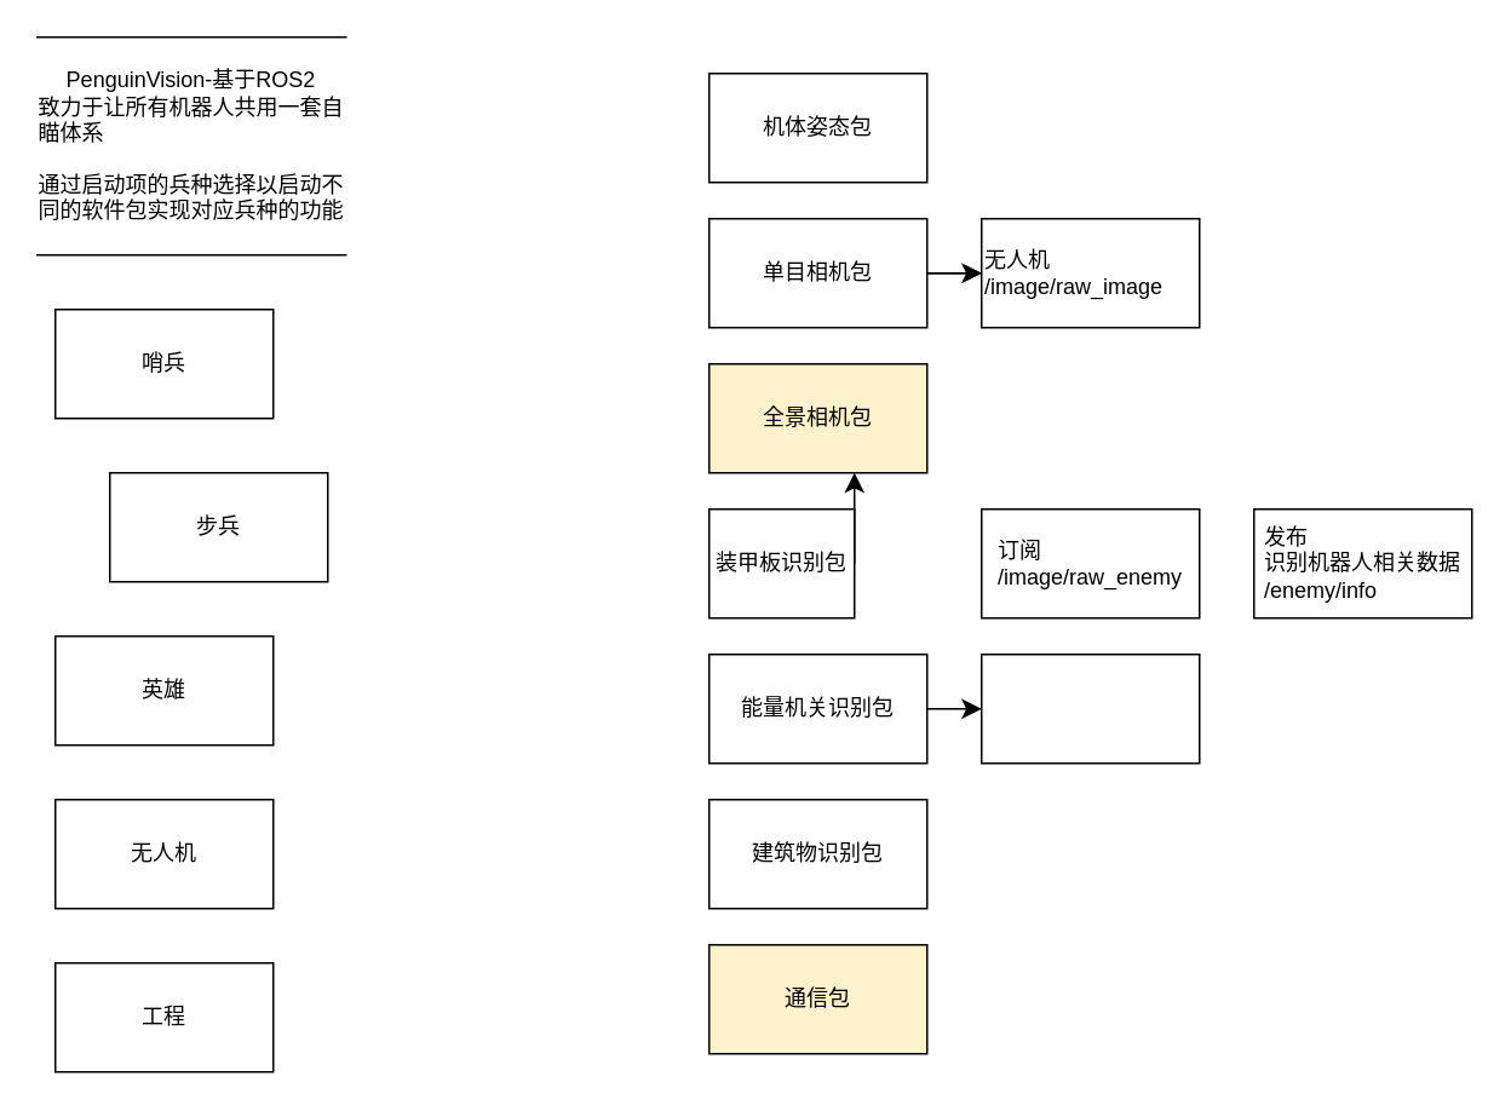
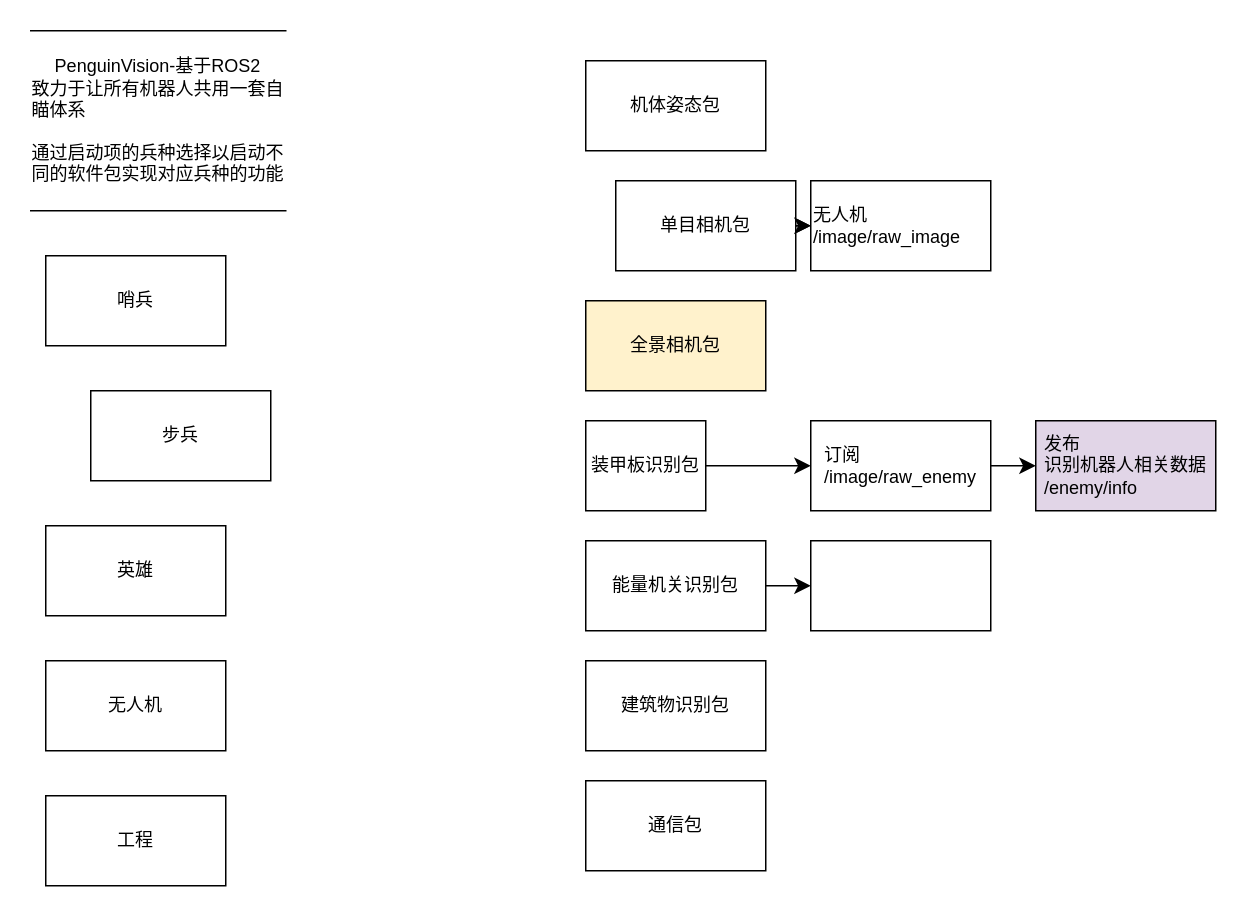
  <mxCell id="0" />
  <mxCell id="1" parent="0" />
  <mxCell id="2" value="哨兵" style="rounded=0;whiteSpace=wrap;html=1;" parent="1" vertex="1"><mxGeometry x="30" y="170" width="120" height="60" as="geometry" /></mxCell>
  <mxCell id="3" value="" style="edgeStyle=none;rounded=0;jumpStyle=none;html=1;" parent="1" source="4" target="13" edge="1"><mxGeometry relative="1" as="geometry" /></mxCell>
- <mxCell id="4" value="单目相机包" style="rounded=0;whiteSpace=wrap;html=1;" parent="1" vertex="1"><mxGeometry x="390" y="120" width="120" height="60" as="geometry" /></mxCell>
+ <mxCell id="4" value="单目相机包" style="rounded=0;whiteSpace=wrap;html=1;" parent="1" vertex="1"><mxGeometry x="410" y="120" width="120" height="60" as="geometry" /></mxCell>
  <mxCell id="5" value="全景相机包" style="rounded=0;whiteSpace=wrap;html=1;fillColor=#fff2cc;" parent="1" vertex="1"><mxGeometry x="390" y="200" width="120" height="60" as="geometry" /></mxCell>
  <mxCell id="6" value="装甲板识别包" style="rounded=0;whiteSpace=wrap;html=1;" parent="1" vertex="1"><mxGeometry x="390" y="280" width="80" height="60" as="geometry" /></mxCell>
  <mxCell id="7" value="能量机关识别包" style="rounded=0;whiteSpace=wrap;html=1;" parent="1" vertex="1"><mxGeometry x="390" y="360" width="120" height="60" as="geometry" /></mxCell>
  <mxCell id="8" value="步兵" style="rounded=0;whiteSpace=wrap;html=1;" parent="1" vertex="1"><mxGeometry x="60" y="260" width="120" height="60" as="geometry" /></mxCell>
  <mxCell id="9" value="英雄" style="rounded=0;whiteSpace=wrap;html=1;" parent="1" vertex="1"><mxGeometry x="30" y="350" width="120" height="60" as="geometry" /></mxCell>
  <mxCell id="10" value="无人机" style="rounded=0;whiteSpace=wrap;html=1;" parent="1" vertex="1"><mxGeometry x="30" y="440" width="120" height="60" as="geometry" /></mxCell>
  <mxCell id="11" value="工程" style="rounded=0;whiteSpace=wrap;html=1;" parent="1" vertex="1"><mxGeometry x="30" y="530" width="120" height="60" as="geometry" /></mxCell>
  <mxCell id="12" value="PenguinVision-基于ROS2&lt;br&gt;&lt;div style=&quot;text-align: left;&quot;&gt;&lt;span style=&quot;background-color: initial;&quot;&gt;致力于让所有机器人共用一套自瞄体系&lt;/span&gt;&lt;/div&gt;&lt;br&gt;&lt;div style=&quot;text-align: left;&quot;&gt;&lt;span style=&quot;background-color: initial;&quot;&gt;通过启动项的兵种选择以启动不同的软件包实现对应兵种的功能&lt;/span&gt;&lt;/div&gt;" style="shape=partialRectangle;whiteSpace=wrap;html=1;left=0;right=0;fillColor=none;" parent="1" vertex="1"><mxGeometry x="20" y="20" width="170" height="120" as="geometry" /></mxCell>
  <mxCell id="13" value="无人机&lt;br&gt;/image/raw_image" style="rounded=0;whiteSpace=wrap;html=1;align=left;" parent="1" vertex="1"><mxGeometry x="540" y="120" width="120" height="60" as="geometry" /></mxCell>
  <mxCell id="14" value="" style="edgeStyle=elbowEdgeStyle;elbow=horizontal;endArrow=classic;html=1;curved=0;rounded=0;endSize=8;startSize=8;jumpStyle=none;exitX=1;exitY=0.5;exitDx=0;exitDy=0;entryX=0;entryY=0.5;entryDx=0;entryDy=0;" parent="1" source="4" target="13" edge="1"><mxGeometry width="50" height="50" relative="1" as="geometry"><mxPoint x="540" y="300" as="sourcePoint" /><mxPoint x="590" y="250" as="targetPoint" /></mxGeometry></mxCell>
  <mxCell id="15" value="&lt;div style=&quot;text-align: left;&quot;&gt;&lt;span style=&quot;background-color: initial;&quot;&gt;订阅&lt;/span&gt;&lt;/div&gt;&lt;div style=&quot;text-align: left;&quot;&gt;/image/raw_enemy&lt;/div&gt;" style="rounded=0;whiteSpace=wrap;html=1;" parent="1" vertex="1"><mxGeometry x="540" y="280" width="120" height="60" as="geometry" /></mxCell>
- <mxCell id="16" value="" style="edgeStyle=elbowEdgeStyle;elbow=horizontal;endArrow=classic;html=1;curved=0;rounded=0;endSize=8;startSize=8;jumpStyle=none;exitX=1;exitY=0.5;exitDx=0;exitDy=0;" parent="1" source="6" target="5" edge="1"><mxGeometry width="50" height="50" relative="1" as="geometry"><mxPoint x="520" y="160" as="sourcePoint" /><mxPoint x="550" y="160" as="targetPoint" /></mxGeometry></mxCell>
- <mxCell id="17" value="&lt;div style=&quot;text-align: left;&quot;&gt;发布&lt;/div&gt;&lt;div style=&quot;text-align: left;&quot;&gt;识别机器人相关数据&lt;/div&gt;&lt;div style=&quot;text-align: left;&quot;&gt;/enemy/info&lt;/div&gt;" style="rounded=0;whiteSpace=wrap;html=1;" parent="1" vertex="1"><mxGeometry x="690" y="280" width="120" height="60" as="geometry" /></mxCell>
+ <mxCell id="16" value="" style="edgeStyle=elbowEdgeStyle;elbow=horizontal;endArrow=classic;html=1;curved=0;rounded=0;endSize=8;startSize=8;jumpStyle=none;exitX=1;exitY=0.5;exitDx=0;exitDy=0;entryX=0;entryY=0.5;entryDx=0;entryDy=0;" parent="1" source="6" target="15" edge="1"><mxGeometry width="50" height="50" relative="1" as="geometry"><mxPoint x="520" y="160" as="sourcePoint" /><mxPoint x="550" y="160" as="targetPoint" /></mxGeometry></mxCell>
+ <mxCell id="17" value="&lt;div style=&quot;text-align: left;&quot;&gt;发布&lt;/div&gt;&lt;div style=&quot;text-align: left;&quot;&gt;识别机器人相关数据&lt;/div&gt;&lt;div style=&quot;text-align: left;&quot;&gt;/enemy/info&lt;/div&gt;" style="rounded=0;whiteSpace=wrap;html=1;fillColor=#e1d5e7;" parent="1" vertex="1"><mxGeometry x="690" y="280" width="120" height="60" as="geometry" /></mxCell>
+ <mxCell id="18" value="" style="edgeStyle=elbowEdgeStyle;elbow=horizontal;endArrow=classic;html=1;curved=0;rounded=0;endSize=8;startSize=8;jumpStyle=none;exitX=1;exitY=0.5;exitDx=0;exitDy=0;entryX=0;entryY=0.5;entryDx=0;entryDy=0;" parent="1" source="15" target="17" edge="1"><mxGeometry width="50" height="50" relative="1" as="geometry"><mxPoint x="520" y="320" as="sourcePoint" /><mxPoint x="550" y="320" as="targetPoint" /></mxGeometry></mxCell>
  <mxCell id="19" value="建筑物识别包" style="rounded=0;whiteSpace=wrap;html=1;" parent="1" vertex="1"><mxGeometry x="390" y="440" width="120" height="60" as="geometry" /></mxCell>
  <mxCell id="20" value="" style="rounded=0;whiteSpace=wrap;html=1;" parent="1" vertex="1"><mxGeometry x="540" y="360" width="120" height="60" as="geometry" /></mxCell>
  <mxCell id="21" value="" style="edgeStyle=elbowEdgeStyle;elbow=horizontal;endArrow=classic;html=1;curved=0;rounded=0;endSize=8;startSize=8;jumpStyle=none;exitX=1;exitY=0.5;exitDx=0;exitDy=0;entryX=0;entryY=0.5;entryDx=0;entryDy=0;" parent="1" source="7" target="20" edge="1"><mxGeometry width="50" height="50" relative="1" as="geometry"><mxPoint x="520" y="320" as="sourcePoint" /><mxPoint x="550" y="320" as="targetPoint" /></mxGeometry></mxCell>
  <mxCell id="22" value="机体姿态包" style="rounded=0;whiteSpace=wrap;html=1;" parent="1" vertex="1"><mxGeometry x="390" y="40" width="120" height="60" as="geometry" /></mxCell>
- <mxCell id="23" value="通信包" style="rounded=0;whiteSpace=wrap;html=1;fillColor=#fff2cc;" vertex="1" parent="1"><mxGeometry x="390" y="520" width="120" height="60" as="geometry" /></mxCell>
+ <mxCell id="23" value="通信包" style="rounded=0;whiteSpace=wrap;html=1;" vertex="1" parent="1"><mxGeometry x="390" y="520" width="120" height="60" as="geometry" /></mxCell>
